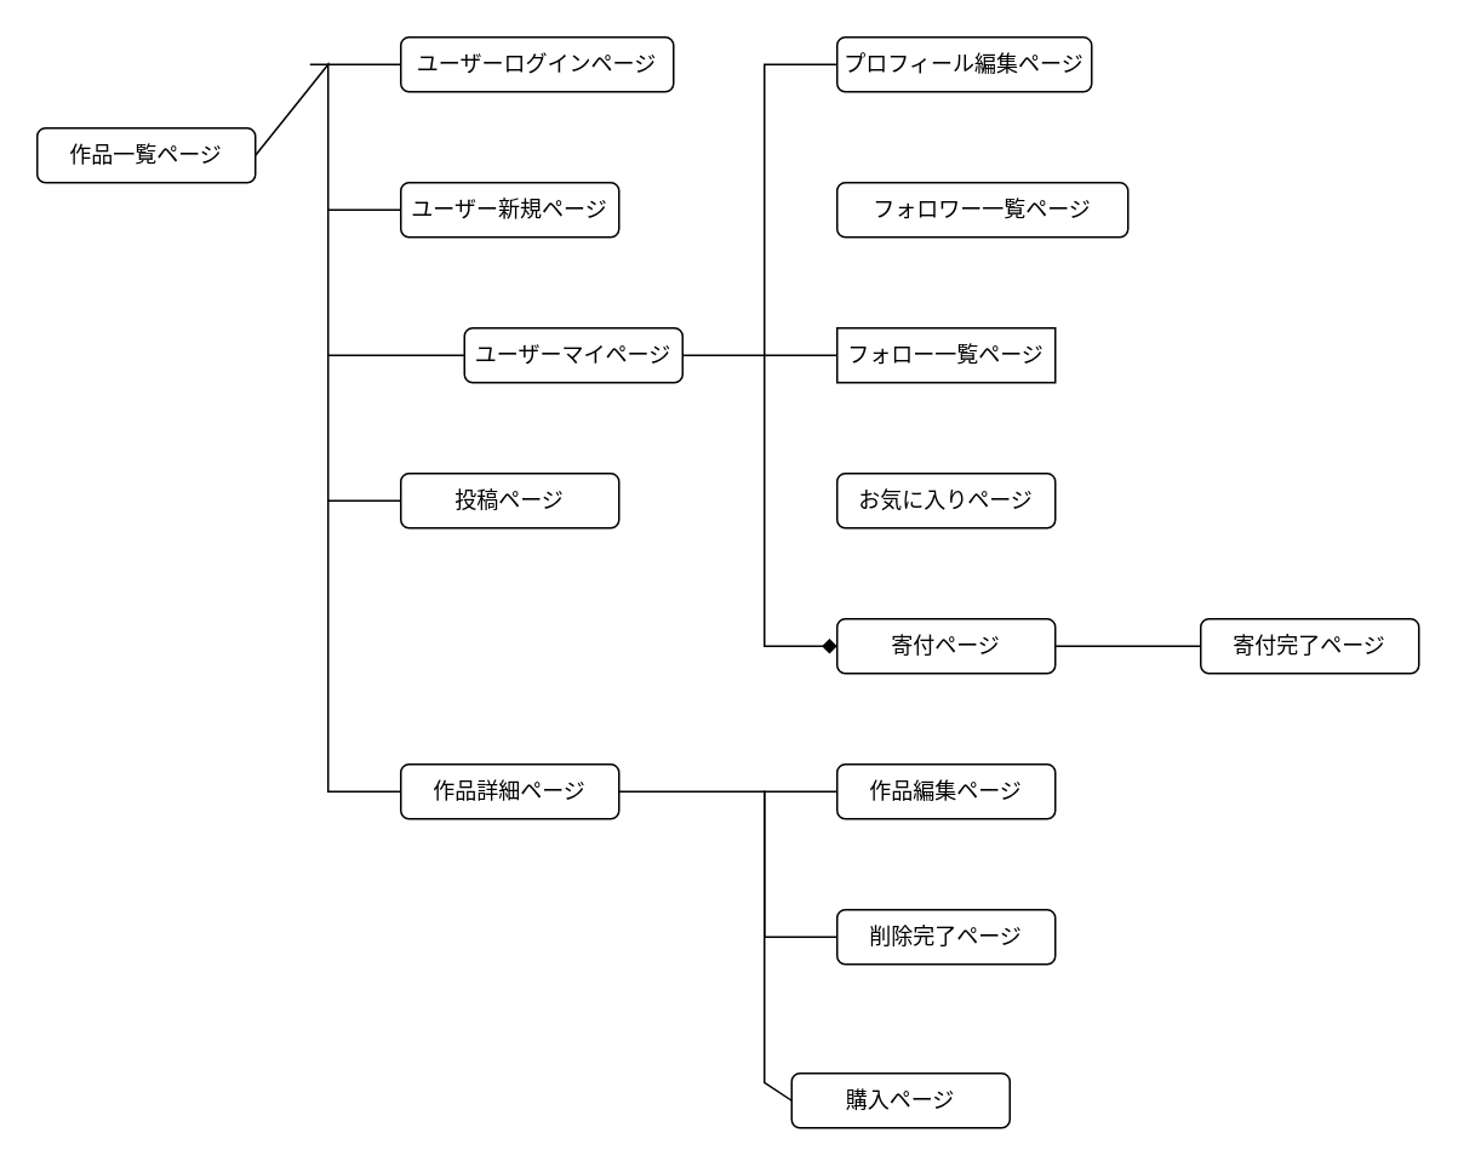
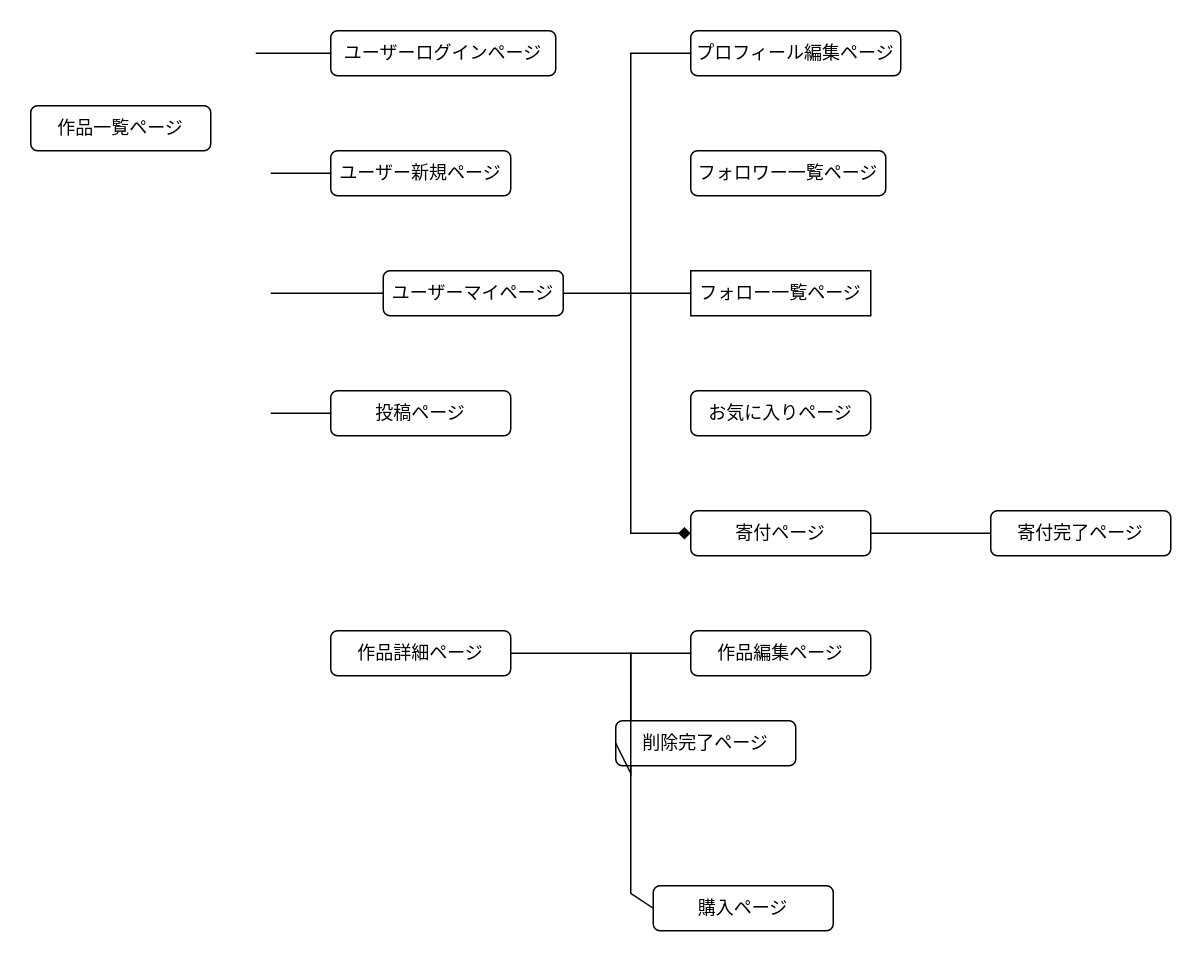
  <mxCell id="0" />
  <mxCell id="1" parent="0" />
  <mxCell id="2" value="作品一覧ページ" style="rounded=1;whiteSpace=wrap;html=1;" parent="1" vertex="1"><mxGeometry x="20" y="70" width="120" height="30" as="geometry" /></mxCell>
  <mxCell id="3" value="作品詳細ページ" style="rounded=1;whiteSpace=wrap;html=1;" parent="1" vertex="1"><mxGeometry x="220" y="420" width="120" height="30" as="geometry" /></mxCell>
  <mxCell id="4" value="投稿ページ" style="rounded=1;whiteSpace=wrap;html=1;" parent="1" vertex="1"><mxGeometry x="220" y="260" width="120" height="30" as="geometry" /></mxCell>
  <mxCell id="5" value="ユーザーマイページ" style="rounded=1;whiteSpace=wrap;html=1;" parent="1" vertex="1"><mxGeometry x="255" y="180" width="120" height="30" as="geometry" /></mxCell>
  <mxCell id="6" value="ユーザー新規ページ" style="rounded=1;whiteSpace=wrap;html=1;" parent="1" vertex="1"><mxGeometry x="220" y="100" width="120" height="30" as="geometry" /></mxCell>
  <mxCell id="7" value="ユーザーログインページ" style="rounded=1;whiteSpace=wrap;html=1;" parent="1" vertex="1"><mxGeometry x="220" y="20" width="150" height="30" as="geometry" /></mxCell>
  <mxCell id="8" value="" style="endArrow=none;html=1;entryX=0;entryY=0.5;entryDx=0;entryDy=0;" parent="1" target="7" edge="1"><mxGeometry width="50" height="50" relative="1" as="geometry"><mxPoint x="170" y="35" as="sourcePoint" /><mxPoint x="320" y="140" as="targetPoint" /><Array as="points" /></mxGeometry></mxCell>
- <mxCell id="9" value="" style="endArrow=none;html=1;exitX=0;exitY=0.5;exitDx=0;exitDy=0;entryX=1;entryY=0.5;entryDx=0;entryDy=0;rounded=0;" parent="1" source="3" target="2" edge="1"><mxGeometry width="50" height="50" relative="1" as="geometry"><mxPoint x="250" y="340" as="sourcePoint" /><mxPoint x="180" y="60" as="targetPoint" /><Array as="points"><mxPoint x="180" y="435" /><mxPoint x="180" y="35" /></Array></mxGeometry></mxCell>
  <mxCell id="10" value="" style="endArrow=none;html=1;rounded=0;entryX=0;entryY=0.5;entryDx=0;entryDy=0;" parent="1" target="6" edge="1"><mxGeometry width="50" height="50" relative="1" as="geometry"><mxPoint x="180" y="115" as="sourcePoint" /><mxPoint x="290" y="160" as="targetPoint" /></mxGeometry></mxCell>
  <mxCell id="11" value="" style="endArrow=none;html=1;rounded=0;exitX=0;exitY=0.5;exitDx=0;exitDy=0;" parent="1" source="5" edge="1"><mxGeometry width="50" height="50" relative="1" as="geometry"><mxPoint x="200" y="210" as="sourcePoint" /><mxPoint x="180" y="195" as="targetPoint" /></mxGeometry></mxCell>
  <mxCell id="12" value="" style="endArrow=none;html=1;rounded=0;entryX=0;entryY=0.5;entryDx=0;entryDy=0;" parent="1" target="4" edge="1"><mxGeometry width="50" height="50" relative="1" as="geometry"><mxPoint x="180" y="275" as="sourcePoint" /><mxPoint x="250" y="220" as="targetPoint" /></mxGeometry></mxCell>
  <mxCell id="13" value="お気に入りページ" style="rounded=1;whiteSpace=wrap;html=1;" parent="1" vertex="1"><mxGeometry x="460" y="260" width="120" height="30" as="geometry" /></mxCell>
  <mxCell id="14" value="フォロー一覧ページ" style="whiteSpace=wrap;html=1;rounded=0;" parent="1" vertex="1"><mxGeometry x="460" y="180" width="120" height="30" as="geometry" /></mxCell>
- <mxCell id="15" value="フォロワー一覧ページ" style="rounded=1;whiteSpace=wrap;html=1;" parent="1" vertex="1"><mxGeometry x="460" y="100" width="160" height="30" as="geometry" /></mxCell>
+ <mxCell id="15" value="フォロワー一覧ページ" style="rounded=1;whiteSpace=wrap;html=1;" parent="1" vertex="1"><mxGeometry x="460" y="100" width="130" height="30" as="geometry" /></mxCell>
  <mxCell id="16" value="" style="endArrow=none;html=1;rounded=0;entryX=1;entryY=0.5;entryDx=0;entryDy=0;exitX=0;exitY=0.5;exitDx=0;exitDy=0;" parent="1" source="14" target="5" edge="1"><mxGeometry width="50" height="50" relative="1" as="geometry"><mxPoint x="500" y="230" as="sourcePoint" /><mxPoint x="550" y="180" as="targetPoint" /></mxGeometry></mxCell>
  <mxCell id="17" value="" style="edgeStyle=none;rounded=0;html=1;endArrow=none;endFill=0;" parent="1" source="18" edge="1"><mxGeometry relative="1" as="geometry"><mxPoint x="660" y="355" as="targetPoint" /></mxGeometry></mxCell>
  <mxCell id="18" value="寄付ページ" style="rounded=1;whiteSpace=wrap;html=1;" parent="1" vertex="1"><mxGeometry x="460" y="340" width="120" height="30" as="geometry" /></mxCell>
  <mxCell id="19" value="" style="endArrow=diamond;html=1;rounded=0;entryX=0;entryY=0.5;entryDx=0;entryDy=0;exitX=0;exitY=0.5;exitDx=0;exitDy=0;" parent="1" target="18" edge="1" source="26"><mxGeometry width="50" height="50" relative="1" as="geometry"><mxPoint x="410" y="40" as="sourcePoint" /><mxPoint x="380" y="180" as="targetPoint" /><Array as="points"><mxPoint x="420" y="35" /><mxPoint x="420" y="355" /></Array></mxGeometry></mxCell>
  <mxCell id="20" value="購入ページ" style="rounded=1;whiteSpace=wrap;html=1;" parent="1" vertex="1"><mxGeometry x="435" y="590" width="120" height="30" as="geometry" /></mxCell>
  <mxCell id="21" value="" style="edgeStyle=none;rounded=0;html=1;endArrow=none;endFill=0;exitX=0;exitY=0.5;exitDx=0;exitDy=0;entryX=0;entryY=0.5;entryDx=0;entryDy=0;" parent="1" source="20" target="24" edge="1"><mxGeometry relative="1" as="geometry"><mxPoint x="420" y="520" as="sourcePoint" /><mxPoint x="420" y="435" as="targetPoint" /><Array as="points"><mxPoint x="420" y="595" /><mxPoint x="420" y="435" /></Array></mxGeometry></mxCell>
- <mxCell id="22" value="削除完了ページ" style="rounded=1;whiteSpace=wrap;html=1;" parent="1" vertex="1"><mxGeometry x="460" y="500" width="120" height="30" as="geometry" /></mxCell>
+ <mxCell id="22" value="削除完了ページ" style="rounded=1;whiteSpace=wrap;html=1;" parent="1" vertex="1"><mxGeometry x="410" y="480" width="120" height="30" as="geometry" /></mxCell>
  <mxCell id="23" value="" style="edgeStyle=none;rounded=0;html=1;endArrow=none;endFill=0;exitX=0;exitY=0.5;exitDx=0;exitDy=0;" parent="1" target="3" edge="1" source="22"><mxGeometry relative="1" as="geometry"><mxPoint x="420" y="435" as="sourcePoint" /><Array as="points"><mxPoint x="420" y="515" /><mxPoint x="420" y="435" /><mxPoint x="380" y="435" /></Array></mxGeometry></mxCell>
  <mxCell id="24" value="作品編集ページ" style="rounded=1;whiteSpace=wrap;html=1;" parent="1" vertex="1"><mxGeometry x="460" y="420" width="120" height="30" as="geometry" /></mxCell>
  <mxCell id="25" value="寄付完了ページ" style="rounded=1;whiteSpace=wrap;html=1;" parent="1" vertex="1"><mxGeometry x="660" y="340" width="120" height="30" as="geometry" /></mxCell>
  <mxCell id="26" value="プロフィール編集ページ" style="rounded=1;whiteSpace=wrap;html=1;" vertex="1" parent="1"><mxGeometry x="460" y="20" width="140" height="30" as="geometry" /></mxCell>
